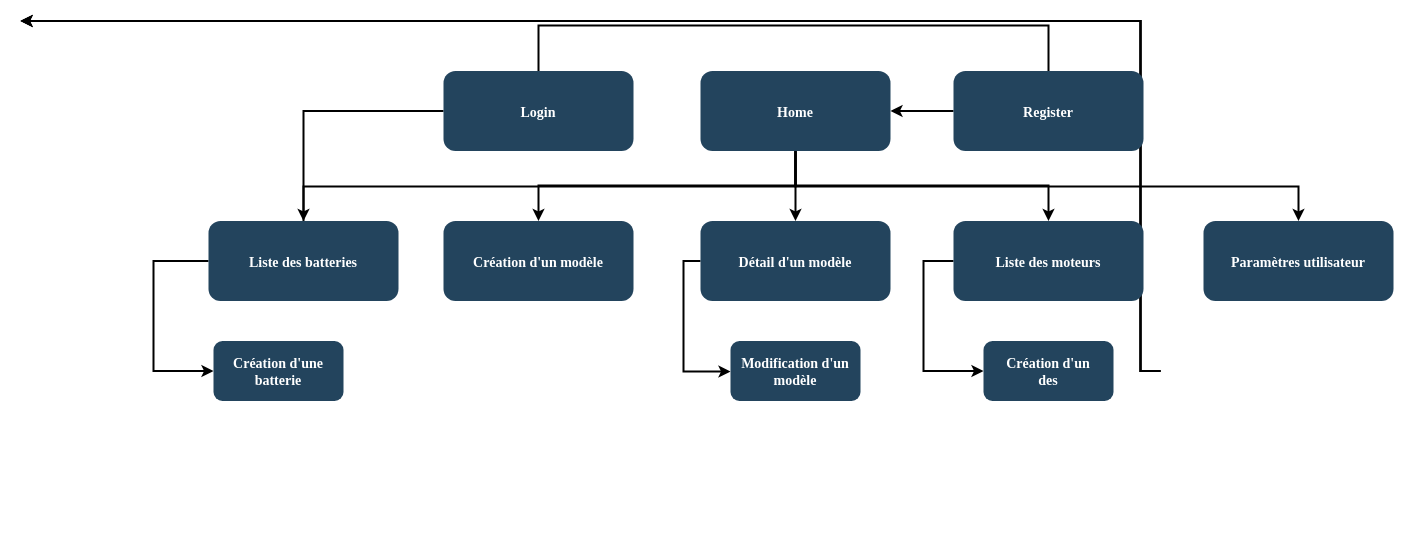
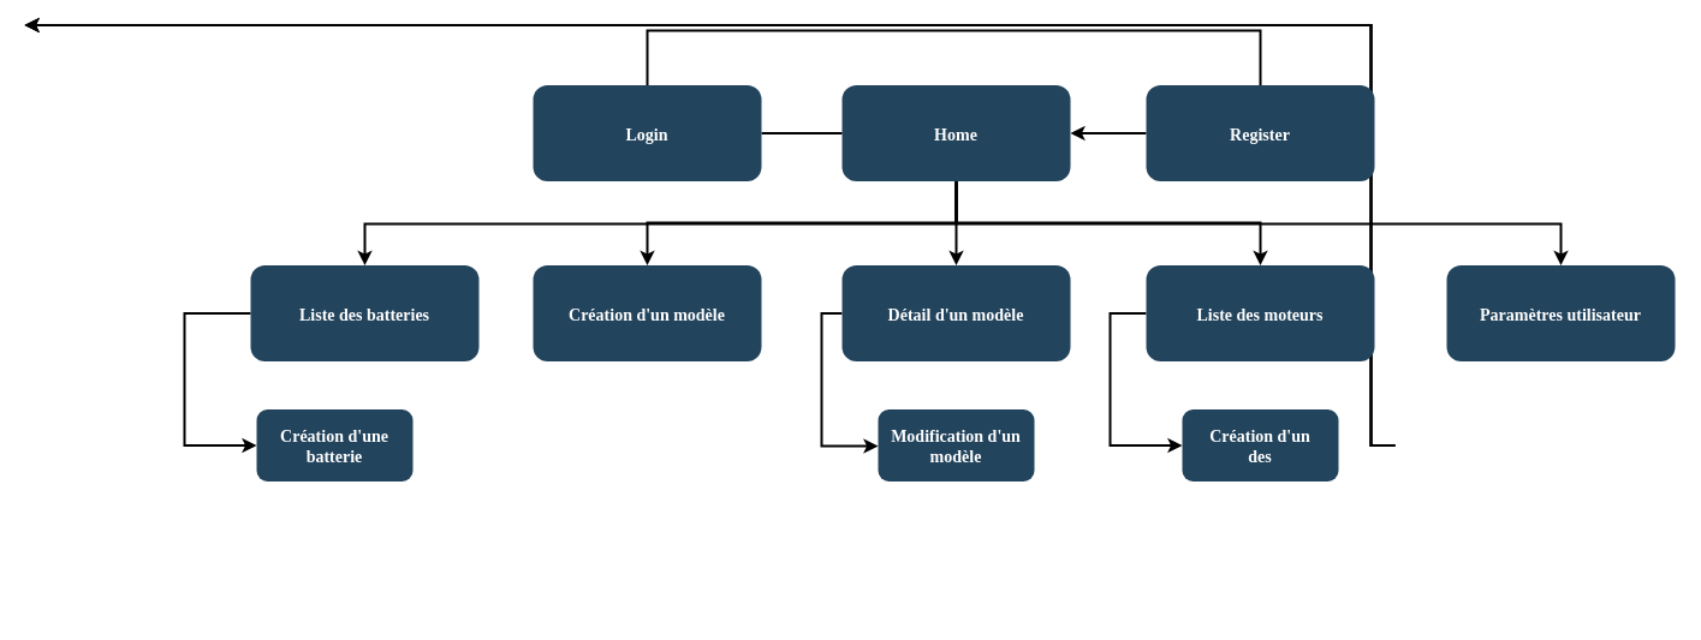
  <mxCell id="0" />
  <mxCell id="1" parent="0" />
  <mxCell id="2" style="edgeStyle=orthogonalEdgeStyle;rounded=0;orthogonalLoop=1;jettySize=auto;html=1;strokeWidth=2;" edge="1" parent="1" source="5" target="20"><mxGeometry relative="1" as="geometry" /></mxCell>
  <mxCell id="3" style="edgeStyle=orthogonalEdgeStyle;rounded=0;orthogonalLoop=1;jettySize=auto;html=1;strokeWidth=2;" edge="1" parent="1" source="5" target="22"><mxGeometry relative="1" as="geometry"><Array as="points"><mxPoint x="795" y="185" /><mxPoint x="538" y="185" /></Array></mxGeometry></mxCell>
  <mxCell id="4" style="edgeStyle=orthogonalEdgeStyle;rounded=0;orthogonalLoop=1;jettySize=auto;html=1;strokeWidth=2;" edge="1" parent="1" source="5" target="25"><mxGeometry relative="1" as="geometry"><Array as="points"><mxPoint x="795" y="185" /><mxPoint x="1048" y="185" /></Array></mxGeometry></mxCell>
  <mxCell id="5" value="Home" style="rounded=1;fillColor=#23445D;gradientColor=none;strokeColor=none;fontColor=#FFFFFF;fontStyle=1;fontFamily=Tahoma;fontSize=14" parent="1" vertex="1"><mxGeometry x="700" y="70.5" width="190" height="80" as="geometry" /></mxCell>
  <mxCell id="6" value="Paramètres utilisateur" style="rounded=1;fillColor=#23445D;gradientColor=none;strokeColor=none;fontColor=#FFFFFF;fontStyle=1;fontFamily=Tahoma;fontSize=14" parent="1" vertex="1"><mxGeometry x="1203" y="220.5" width="190" height="80" as="geometry" /></mxCell>
  <mxCell id="7" value="" style="edgeStyle=elbowEdgeStyle;elbow=vertical;strokeWidth=2;rounded=0" parent="1" source="5" target="6" edge="1"><mxGeometry x="337" y="215.5" width="100" height="100" as="geometry"><mxPoint x="280" y="200.5" as="sourcePoint" /><mxPoint x="380" y="100.5" as="targetPoint" /></mxGeometry></mxCell>
  <mxCell id="8" style="edgeStyle=orthogonalEdgeStyle;rounded=0;orthogonalLoop=1;jettySize=auto;html=1;entryX=0;entryY=0.5;entryDx=0;entryDy=0;strokeWidth=2;" edge="1" parent="1" source="9" target="23"><mxGeometry relative="1" as="geometry"><Array as="points"><mxPoint x="153" y="261" /><mxPoint x="153" y="371" /></Array></mxGeometry></mxCell>
  <mxCell id="9" value="Liste des batteries" style="rounded=1;fillColor=#23445D;gradientColor=none;strokeColor=none;fontColor=#FFFFFF;fontStyle=1;fontFamily=Tahoma;fontSize=14" parent="1" vertex="1"><mxGeometry x="208" y="220.5" width="190" height="80" as="geometry" /></mxCell>
  <mxCell id="10" value="" style="edgeStyle=elbowEdgeStyle;elbow=vertical;strokeWidth=2;rounded=0" parent="1" target="9" edge="1"><mxGeometry x="-23" y="135.5" width="100" height="100" as="geometry"><mxPoint x="795" y="151" as="sourcePoint" /><mxPoint x="20" y="20.5" as="targetPoint" /></mxGeometry></mxCell>
  <mxCell id="11" value="" style="edgeStyle=elbowEdgeStyle;elbow=horizontal;strokeWidth=2;rounded=0" parent="1" edge="1"><mxGeometry x="-23" y="135.5" width="100" height="100" as="geometry"><mxPoint x="1160" y="370.5" as="sourcePoint" /><mxPoint x="20" y="20.5" as="targetPoint" /><Array as="points"><mxPoint x="1140" y="430.5" /></Array></mxGeometry></mxCell>
  <mxCell id="12" value="" style="edgeStyle=elbowEdgeStyle;elbow=horizontal;strokeWidth=2;rounded=0" parent="1" edge="1"><mxGeometry x="-23" y="135.5" width="100" height="100" as="geometry"><mxPoint x="1160" y="370.5" as="sourcePoint" /><mxPoint x="20" y="20.5" as="targetPoint" /><Array as="points"><mxPoint x="1140" y="460.5" /></Array></mxGeometry></mxCell>
  <mxCell id="13" value="" style="edgeStyle=elbowEdgeStyle;elbow=horizontal;strokeWidth=2;rounded=0" parent="1" edge="1"><mxGeometry x="-23" y="135.5" width="100" height="100" as="geometry"><mxPoint x="1160" y="370.5" as="sourcePoint" /><mxPoint x="20" y="20.5" as="targetPoint" /><Array as="points"><mxPoint x="1140" y="510.5" /></Array></mxGeometry></mxCell>
- <mxCell id="14" value="" style="edgeStyle=orthogonalEdgeStyle;rounded=0;orthogonalLoop=1;jettySize=auto;html=1;endArrow=none;endFill=0;strokeWidth=2;" edge="1" parent="1" source="16" target="9"><mxGeometry relative="1" as="geometry" /></mxCell>
+ <mxCell id="14" value="" style="edgeStyle=orthogonalEdgeStyle;rounded=0;orthogonalLoop=1;jettySize=auto;html=1;endArrow=none;endFill=0;strokeWidth=2;" edge="1" parent="1" source="16" target="5"><mxGeometry relative="1" as="geometry" /></mxCell>
  <mxCell id="15" style="edgeStyle=orthogonalEdgeStyle;rounded=0;orthogonalLoop=1;jettySize=auto;html=1;entryX=0.5;entryY=0;entryDx=0;entryDy=0;strokeWidth=2;endArrow=none;endFill=0;" edge="1" parent="1" source="16" target="18"><mxGeometry relative="1" as="geometry"><Array as="points"><mxPoint x="538" y="25" /><mxPoint x="1048" y="25" /></Array></mxGeometry></mxCell>
  <mxCell id="16" value="Login" style="rounded=1;fillColor=#23445D;gradientColor=none;strokeColor=none;fontColor=#FFFFFF;fontStyle=1;fontFamily=Tahoma;fontSize=14" vertex="1" parent="1"><mxGeometry x="443" y="70.5" width="190" height="80" as="geometry" /></mxCell>
  <mxCell id="17" value="" style="edgeStyle=orthogonalEdgeStyle;rounded=0;orthogonalLoop=1;jettySize=auto;html=1;endArrow=classic;endFill=1;strokeWidth=2;startArrow=none;startFill=0;" edge="1" parent="1" source="18" target="5"><mxGeometry relative="1" as="geometry" /></mxCell>
  <mxCell id="18" value="Register" style="rounded=1;fillColor=#23445D;gradientColor=none;strokeColor=none;fontColor=#FFFFFF;fontStyle=1;fontFamily=Tahoma;fontSize=14" vertex="1" parent="1"><mxGeometry x="953" y="70.5" width="190" height="80" as="geometry" /></mxCell>
  <mxCell id="19" value="" style="edgeStyle=orthogonalEdgeStyle;rounded=0;orthogonalLoop=1;jettySize=auto;html=1;strokeWidth=2;" edge="1" parent="1" source="20" target="21"><mxGeometry relative="1" as="geometry"><Array as="points"><mxPoint x="683" y="261" /><mxPoint x="683" y="371" /></Array></mxGeometry></mxCell>
  <mxCell id="20" value="Détail d'un modèle" style="rounded=1;fillColor=#23445D;gradientColor=none;strokeColor=none;fontColor=#FFFFFF;fontStyle=1;fontFamily=Tahoma;fontSize=14" vertex="1" parent="1"><mxGeometry x="700" y="220.5" width="190" height="80" as="geometry" /></mxCell>
  <mxCell id="21" value="Modification d'un&#10;modèle" style="rounded=1;fillColor=#23445D;gradientColor=none;strokeColor=none;fontColor=#FFFFFF;fontStyle=1;fontFamily=Tahoma;fontSize=14" vertex="1" parent="1"><mxGeometry x="730" y="340.5" width="130" height="60" as="geometry" /></mxCell>
  <mxCell id="22" value="Création d'un modèle" style="rounded=1;fillColor=#23445D;gradientColor=none;strokeColor=none;fontColor=#FFFFFF;fontStyle=1;fontFamily=Tahoma;fontSize=14" vertex="1" parent="1"><mxGeometry x="443" y="220.5" width="190" height="80" as="geometry" /></mxCell>
  <mxCell id="23" value="Création d'une &#10;batterie" style="rounded=1;fillColor=#23445D;gradientColor=none;strokeColor=none;fontColor=#FFFFFF;fontStyle=1;fontFamily=Tahoma;fontSize=14" vertex="1" parent="1"><mxGeometry x="213" y="340.5" width="130" height="60" as="geometry" /></mxCell>
  <mxCell id="24" style="edgeStyle=orthogonalEdgeStyle;rounded=0;orthogonalLoop=1;jettySize=auto;html=1;entryX=0;entryY=0.5;entryDx=0;entryDy=0;strokeWidth=2;" edge="1" parent="1" source="25" target="26"><mxGeometry relative="1" as="geometry"><Array as="points"><mxPoint x="923" y="261" /><mxPoint x="923" y="371" /></Array></mxGeometry></mxCell>
  <mxCell id="25" value="Liste des moteurs" style="rounded=1;fillColor=#23445D;gradientColor=none;strokeColor=none;fontColor=#FFFFFF;fontStyle=1;fontFamily=Tahoma;fontSize=14" vertex="1" parent="1"><mxGeometry x="953" y="220.5" width="190" height="80" as="geometry" /></mxCell>
  <mxCell id="26" value="Création d'un&#10;des" style="rounded=1;fillColor=#23445D;gradientColor=none;strokeColor=none;fontColor=#FFFFFF;fontStyle=1;fontFamily=Tahoma;fontSize=14" vertex="1" parent="1"><mxGeometry x="983" y="340.5" width="130" height="60" as="geometry" /></mxCell>
